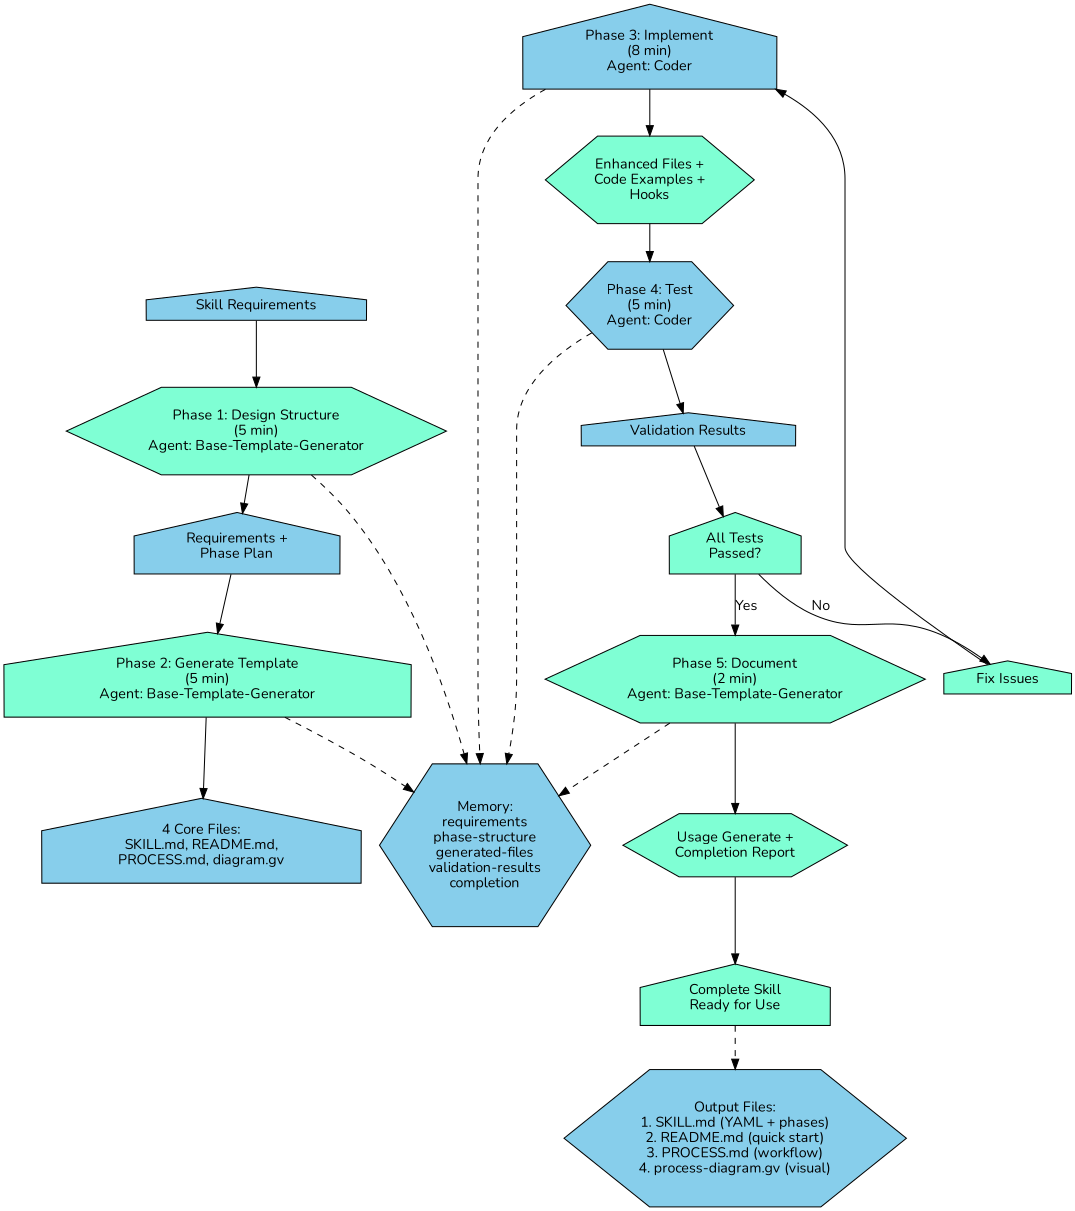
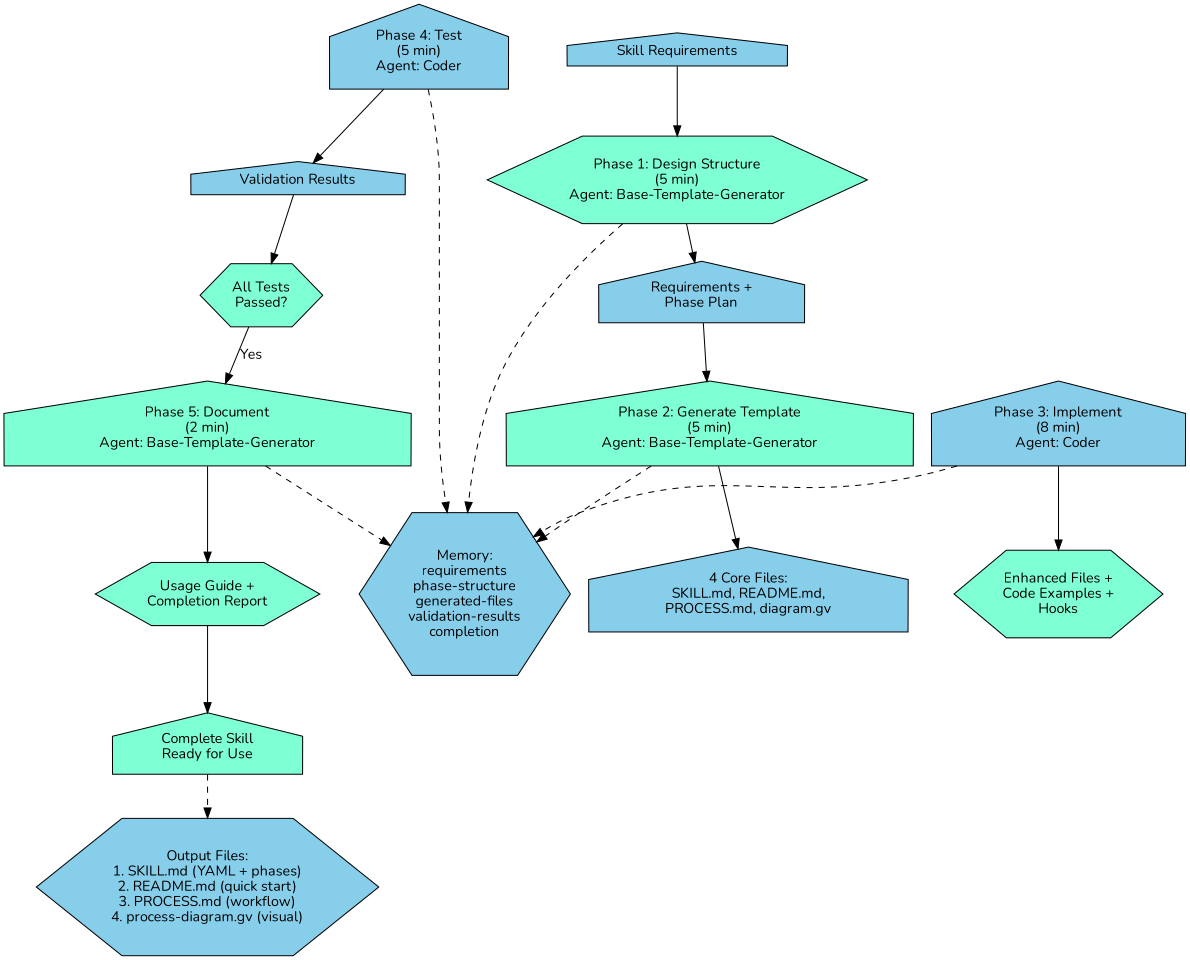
  digraph {
    fontname=Nunito
    rankdir=TB
    node [fillcolor=skyblue fontname=Nunito shape=house style=filled]
    edge [fontname=Nunito]
    n1 [label="Skill Requirements"]
    n2 [fillcolor=aquamarine label="Phase 1: Design Structure\n(5 min)\nAgent: Base-Template-Generator" shape=hexagon]
    n3 [label="Requirements +\nPhase Plan"]
    n4 [label="Memory:\nrequirements\nphase-structure\ngenerated-files\nvalidation-results\ncompletion" shape=hexagon]
    n5 [fillcolor=aquamarine label="Phase 2: Generate Template\n(5 min)\nAgent: Base-Template-Generator"]
    n6 [label="4 Core Files:\nSKILL.md, README.md,\nPROCESS.md, diagram.gv"]
    n7 [label="Phase 3: Implement\n(8 min)\nAgent: Coder"]
    n8 [fillcolor=aquamarine label="Enhanced Files +\nCode Examples +\nHooks" shape=hexagon]
-   n9 [label="Phase 4: Test\n(5 min)\nAgent: Coder" shape=hexagon]
+   n9 [label="Phase 4: Test\n(5 min)\nAgent: Coder"]
    n10 [label="Validation Results"]
-   n11 [fillcolor=aquamarine label="All Tests\nPassed?"]
-   n12 [fillcolor=aquamarine label="Phase 5: Document\n(2 min)\nAgent: Base-Template-Generator" shape=hexagon]
-   n13 [fillcolor=aquamarine label="Fix Issues"]
-   n14 [fillcolor=aquamarine label="Usage Generate +\nCompletion Report" shape=hexagon]
+   n11 [fillcolor=aquamarine label="All Tests\nPassed?" shape=hexagon]
+   n12 [fillcolor=aquamarine label="Phase 5: Document\n(2 min)\nAgent: Base-Template-Generator"]
+   n14 [fillcolor=aquamarine label="Usage Guide +\nCompletion Report" shape=hexagon]
    n15 [fillcolor=aquamarine label="Complete Skill\nReady for Use"]
    n16 [label="Output Files:\n1. SKILL.md (YAML + phases)\n2. README.md (quick start)\n3. PROCESS.md (workflow)\n4. process-diagram.gv (visual)" shape=hexagon]
    n1 -> n2
    n2 -> n3
    n2 -> n4 [style=dashed]
    n3 -> n5
    n5 -> n4 [style=dashed]
    n5 -> n6
    n7 -> n4 [style=dashed]
    n7 -> n8
-   n8 -> n9
    n9 -> n4 [style=dashed]
    n9 -> n10
    n10 -> n11
    n11 -> n12 [label=Yes]
-   n11 -> n13 [label=No]
    n12 -> n4 [style=dashed]
    n12 -> n14
-   n13 -> n7
    n14 -> n15
    n15 -> n16 [style=dashed]
  }
